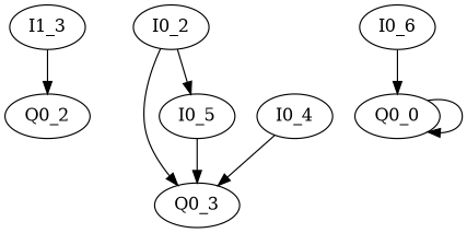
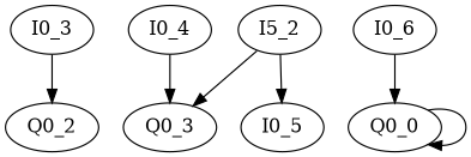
  digraph {
-   I0_3 [label=I1_3]
+   I0_3
    Q0_2
-   I0_2
+   I0_2 [label=I5_2]
    Q0_3
    I0_5
    I0_4
    Q0_0
    I0_6
    I0_3 -> Q0_2
    I0_2 -> Q0_3
    I0_2 -> I0_5
-   I0_5 -> Q0_3
    I0_4 -> Q0_3
    Q0_0 -> Q0_0
    I0_6 -> Q0_0
  }
